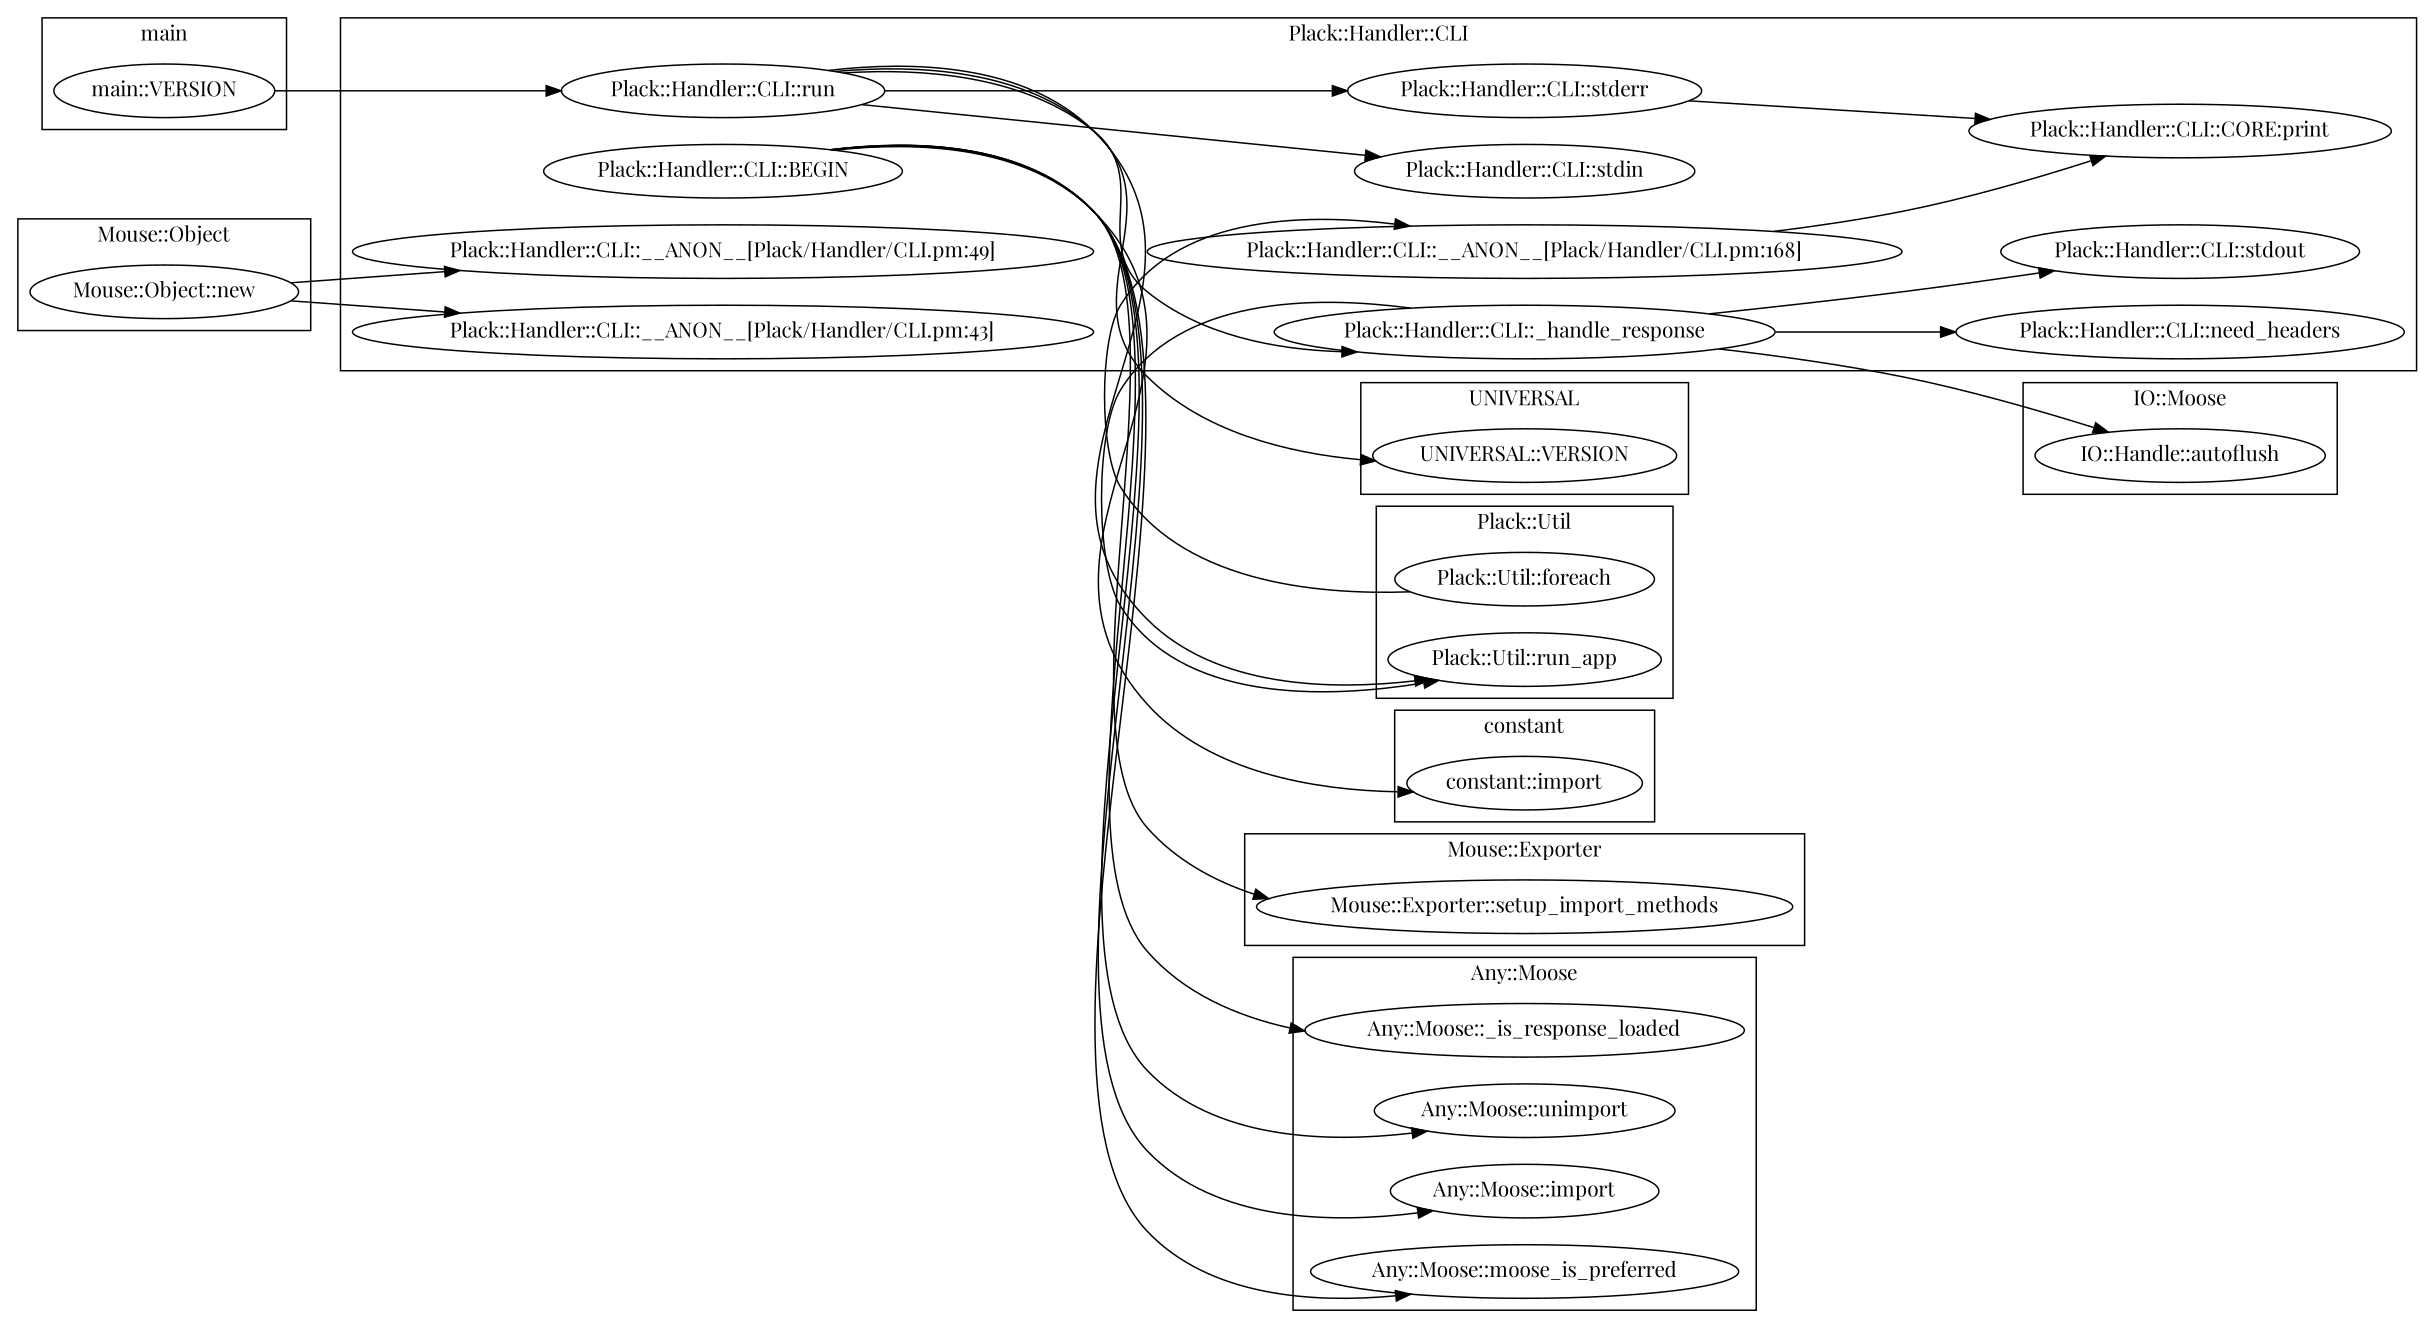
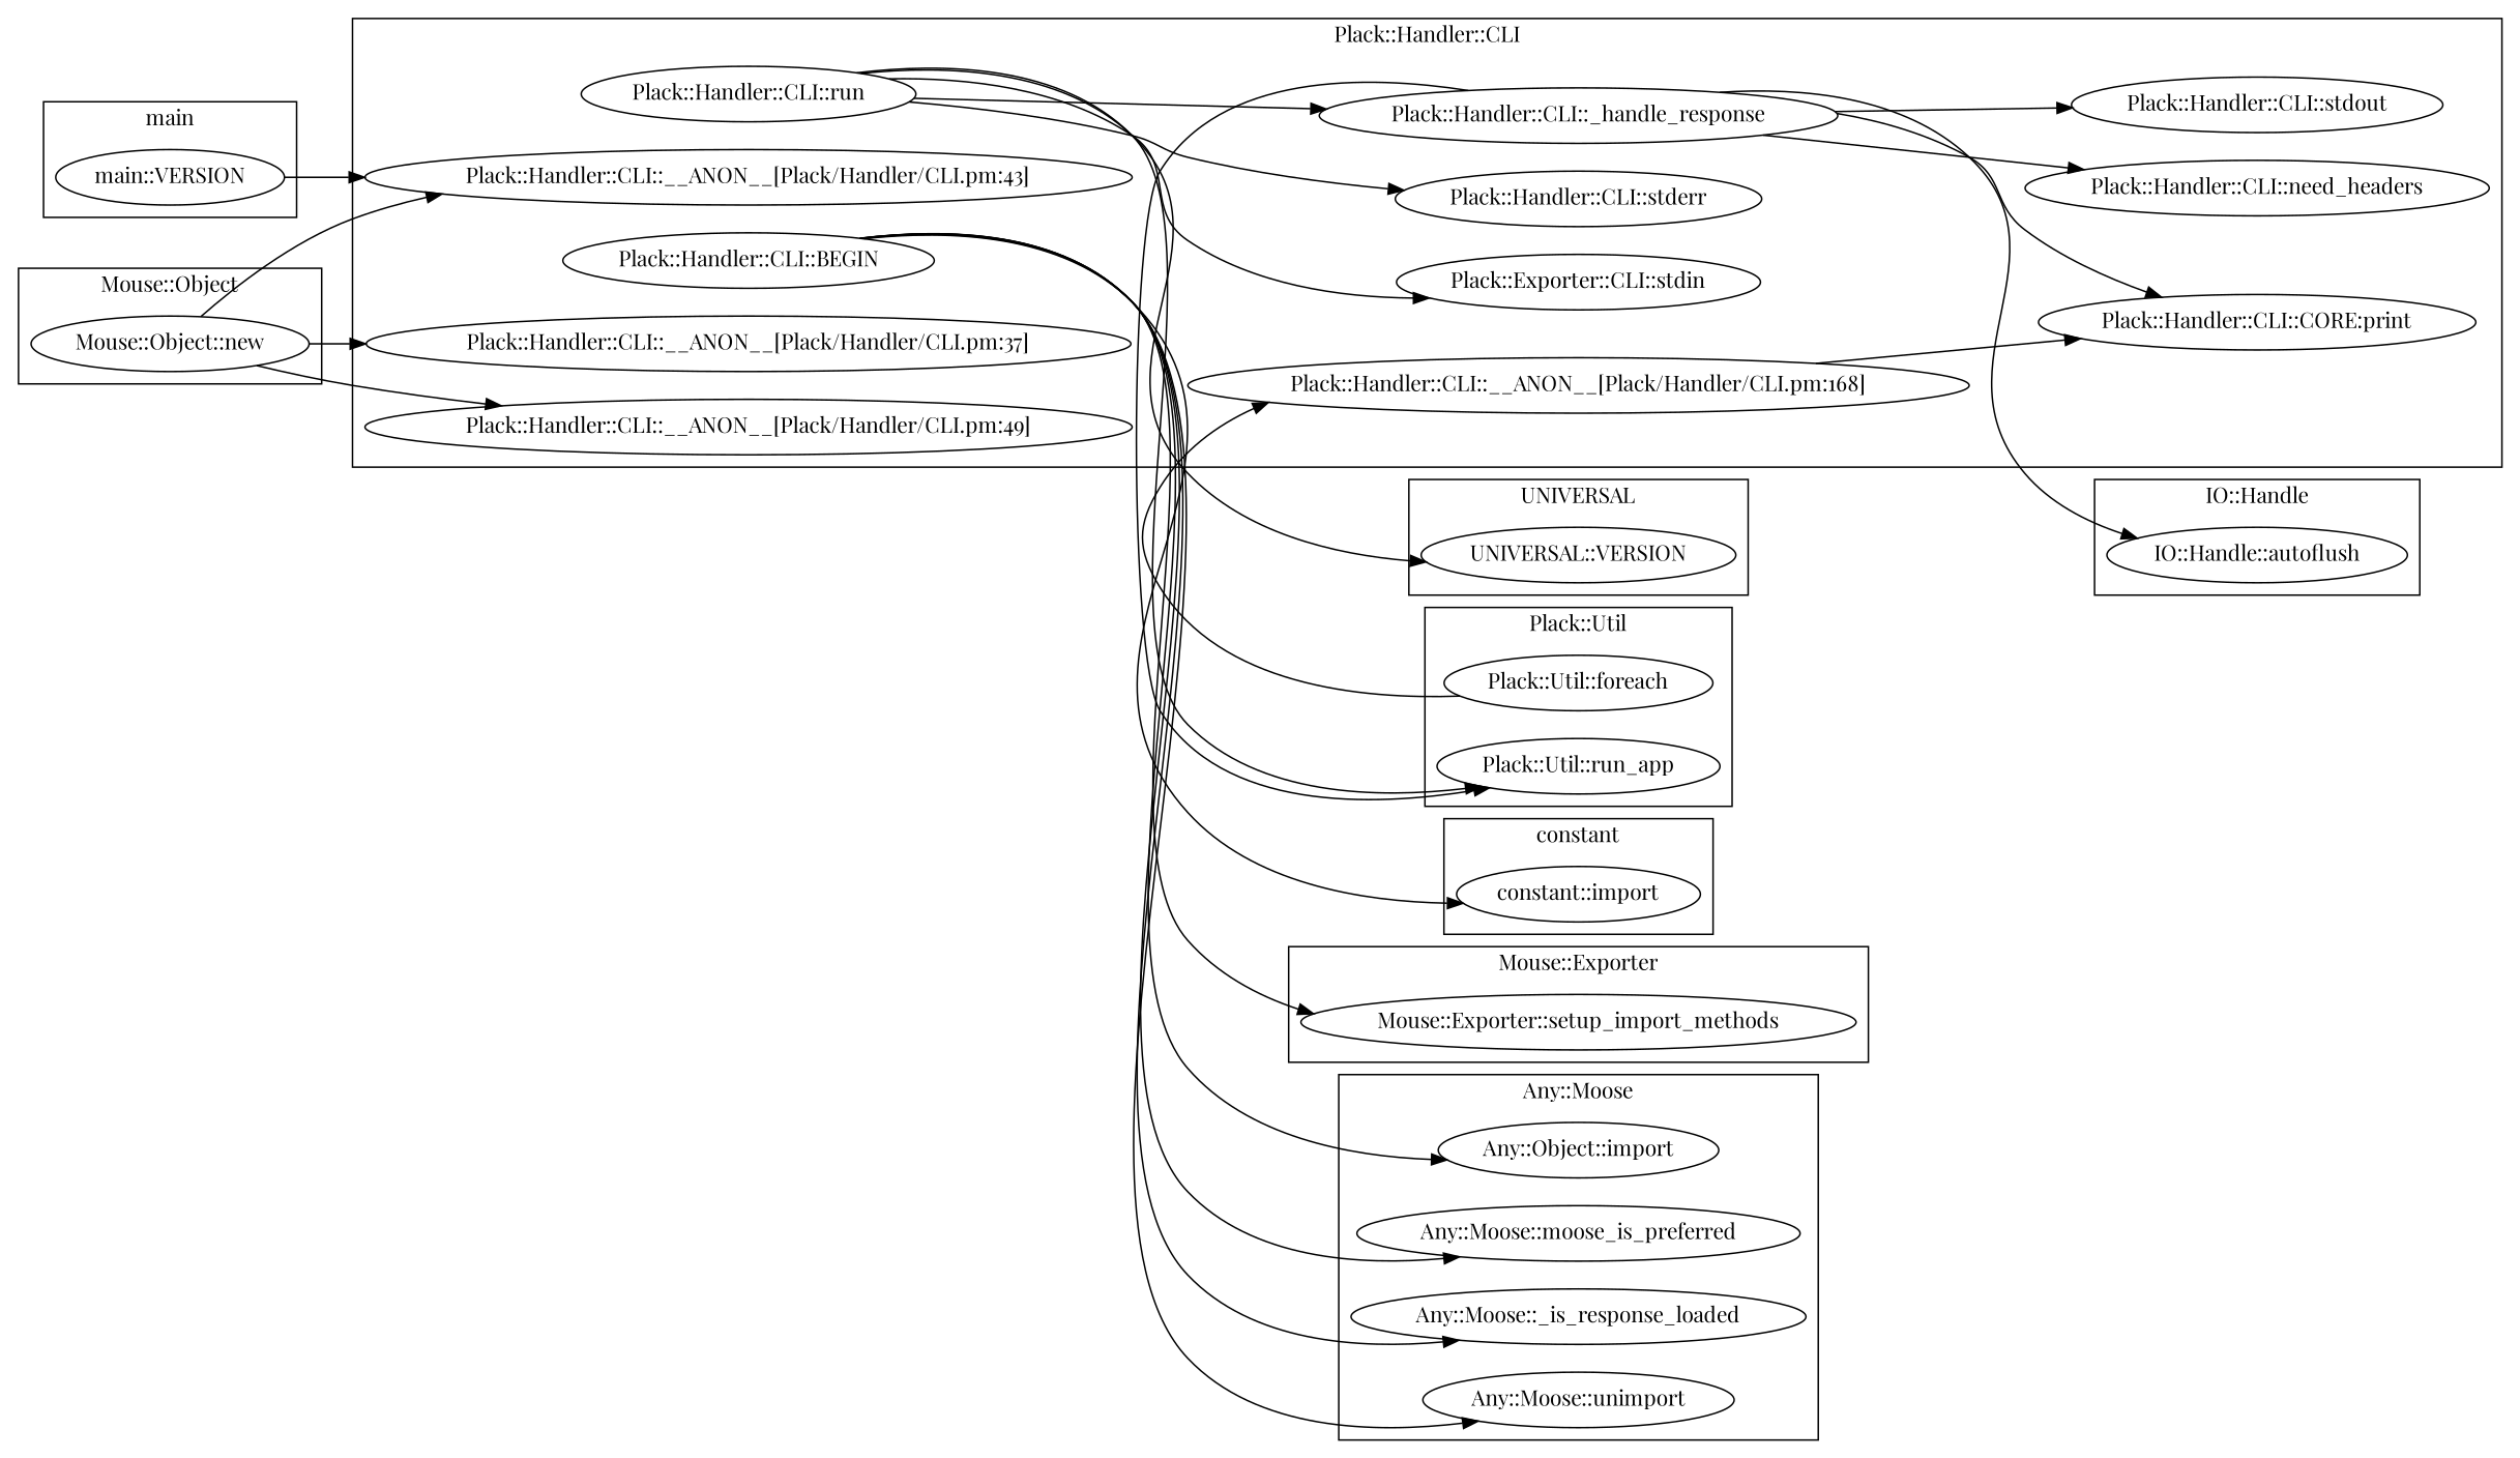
  digraph {
    fontname="Playfair Display"
    rankdir=LR
    node [fontname="Playfair Display"]
    edge [fontname="Playfair Display"]
    "constant::import"
    "IO::Handle::autoflush"
    "Mouse::Exporter::setup_import_methods"
    n4 [label="main::VERSION"]
    "UNIVERSAL::VERSION"
    "Plack::Util::foreach"
    "Plack::Util::run_app"
    n8 [label="Any::Moose::_is_response_loaded"]
    "Any::Moose::unimport"
-   "Any::Moose::import"
+   "Any::Moose::import" [label="Any::Object::import"]
    "Any::Moose::moose_is_preferred"
    "Mouse::Object::new"
    "Plack::Handler::CLI::run"
    "Plack::Handler::CLI::stdout"
+   "Plack::Handler::CLI::__ANON__[Plack/Handler/CLI.pm:37]"
    "Plack::Handler::CLI::CORE:print"
    "Plack::Handler::CLI::BEGIN"
    "Plack::Handler::CLI::__ANON__[Plack/Handler/CLI.pm:49]"
    "Plack::Handler::CLI::__ANON__[Plack/Handler/CLI.pm:168]"
    "Plack::Handler::CLI::need_headers"
    "Plack::Handler::CLI::__ANON__[Plack/Handler/CLI.pm:43]"
-   "Plack::Handler::CLI::stdin"
+   "Plack::Handler::CLI::stdin" [label="Plack::Exporter::CLI::stdin"]
    "Plack::Handler::CLI::stderr"
    "Plack::Handler::CLI::_handle_response"
    subgraph cluster_1 {
      label=constant
      "constant::import"
    }
    subgraph cluster_2 {
-     label="IO::Moose"
+     label="IO::Handle"
      "IO::Handle::autoflush"
    }
    subgraph cluster_3 {
      label="Mouse::Exporter"
      "Mouse::Exporter::setup_import_methods"
    }
    subgraph cluster_4 {
      label=main
      n4
    }
    subgraph cluster_5 {
      label=UNIVERSAL
      "UNIVERSAL::VERSION"
    }
    subgraph cluster_6 {
      label="Plack::Util"
      "Plack::Util::foreach"
      "Plack::Util::run_app"
    }
    subgraph cluster_7 {
      label="Any::Moose"
      n8
      "Any::Moose::unimport"
      "Any::Moose::import"
      "Any::Moose::moose_is_preferred"
    }
    subgraph cluster_8 {
      label="Mouse::Object"
      "Mouse::Object::new"
    }
    subgraph cluster_9 {
      label="Plack::Handler::CLI"
      "Plack::Handler::CLI::run"
      "Plack::Handler::CLI::stdout"
+     "Plack::Handler::CLI::__ANON__[Plack/Handler/CLI.pm:37]"
      "Plack::Handler::CLI::CORE:print"
      "Plack::Handler::CLI::BEGIN"
      "Plack::Handler::CLI::__ANON__[Plack/Handler/CLI.pm:49]"
      "Plack::Handler::CLI::__ANON__[Plack/Handler/CLI.pm:168]"
      "Plack::Handler::CLI::need_headers"
      "Plack::Handler::CLI::__ANON__[Plack/Handler/CLI.pm:43]"
      "Plack::Handler::CLI::stdin"
      "Plack::Handler::CLI::stderr"
      "Plack::Handler::CLI::_handle_response"
    }
-   n4 -> "Plack::Handler::CLI::run"
+   n4 -> "Plack::Handler::CLI::__ANON__[Plack/Handler/CLI.pm:43]"
    "Plack::Util::foreach" -> "Plack::Handler::CLI::__ANON__[Plack/Handler/CLI.pm:168]"
+   "Mouse::Object::new" -> "Plack::Handler::CLI::__ANON__[Plack/Handler/CLI.pm:37]"
    "Mouse::Object::new" -> "Plack::Handler::CLI::__ANON__[Plack/Handler/CLI.pm:49]"
    "Mouse::Object::new" -> "Plack::Handler::CLI::__ANON__[Plack/Handler/CLI.pm:43]"
    "Plack::Handler::CLI::run" -> "UNIVERSAL::VERSION"
    "Plack::Handler::CLI::run" -> "Plack::Util::run_app"
    "Plack::Handler::CLI::run" -> "Plack::Handler::CLI::stdin"
    "Plack::Handler::CLI::run" -> "Plack::Handler::CLI::stderr"
    "Plack::Handler::CLI::run" -> "Plack::Handler::CLI::_handle_response"
    "Plack::Handler::CLI::BEGIN" -> "constant::import"
    "Plack::Handler::CLI::BEGIN" -> "Mouse::Exporter::setup_import_methods"
    "Plack::Handler::CLI::BEGIN" -> n8
    "Plack::Handler::CLI::BEGIN" -> "Any::Moose::unimport"
    "Plack::Handler::CLI::BEGIN" -> "Any::Moose::import"
    "Plack::Handler::CLI::BEGIN" -> "Any::Moose::moose_is_preferred"
    "Plack::Handler::CLI::__ANON__[Plack/Handler/CLI.pm:168]" -> "Plack::Handler::CLI::CORE:print"
    "Plack::Handler::CLI::_handle_response" -> "IO::Handle::autoflush"
    "Plack::Handler::CLI::_handle_response" -> "Plack::Util::run_app"
    "Plack::Handler::CLI::_handle_response" -> "Plack::Handler::CLI::stdout"
-   "Plack::Handler::CLI::stderr" -> "Plack::Handler::CLI::CORE:print"
+   "Plack::Handler::CLI::_handle_response" -> "Plack::Handler::CLI::CORE:print"
    "Plack::Handler::CLI::_handle_response" -> "Plack::Handler::CLI::need_headers"
  }
